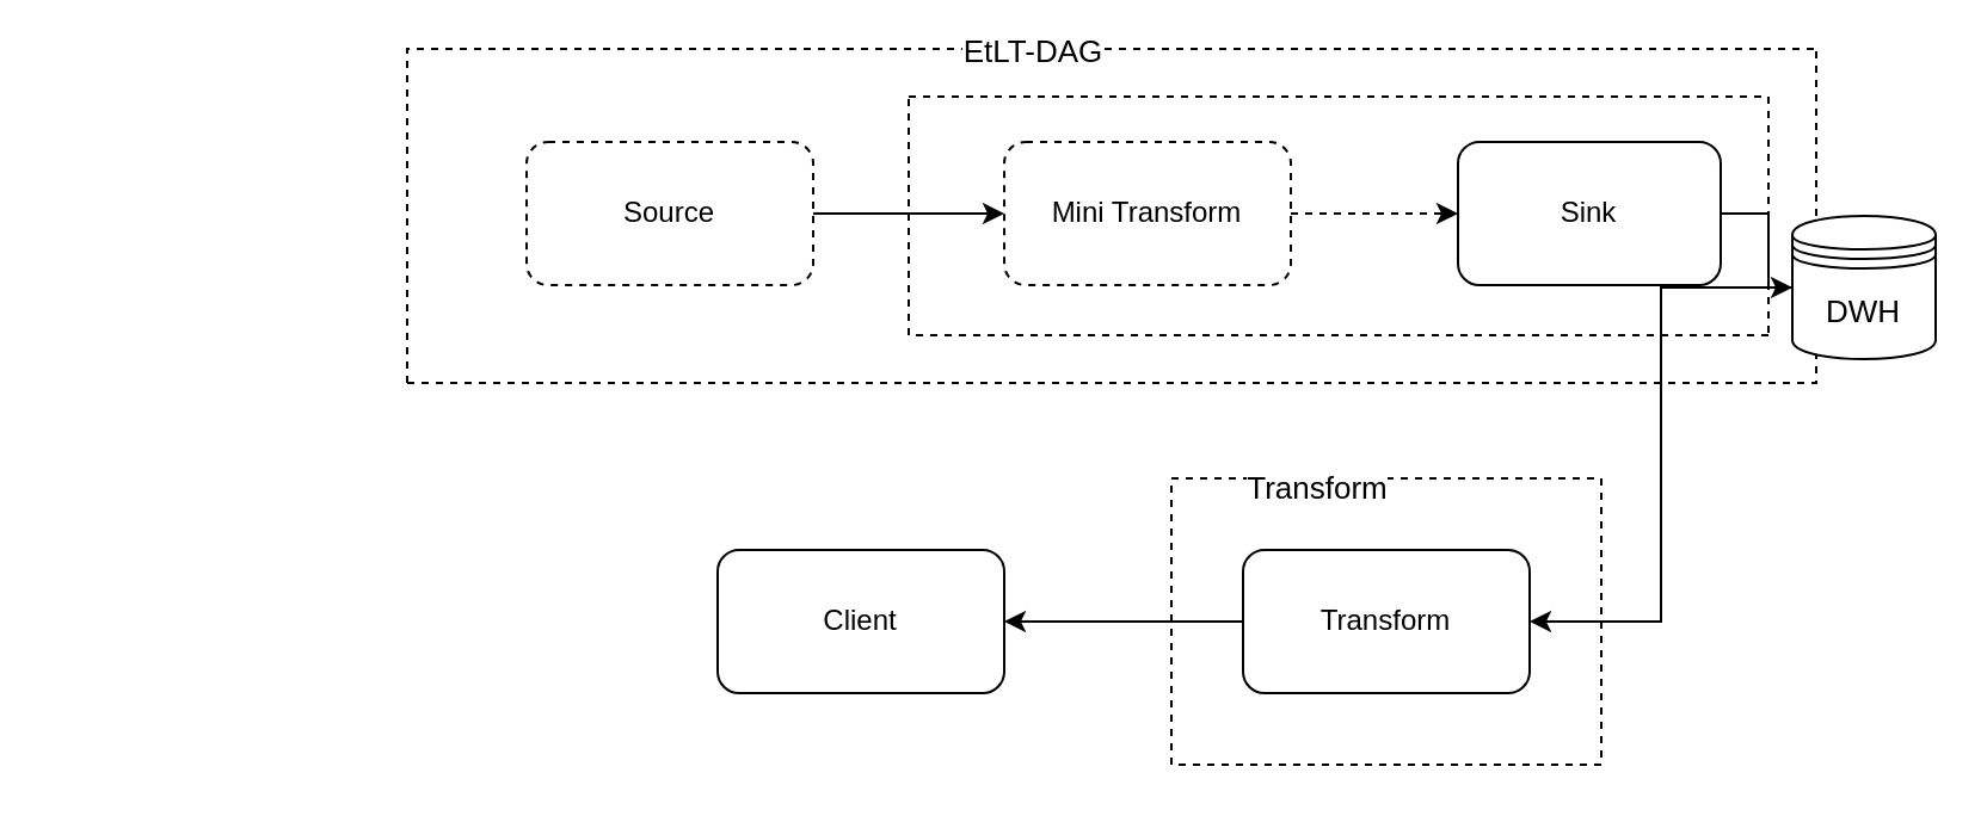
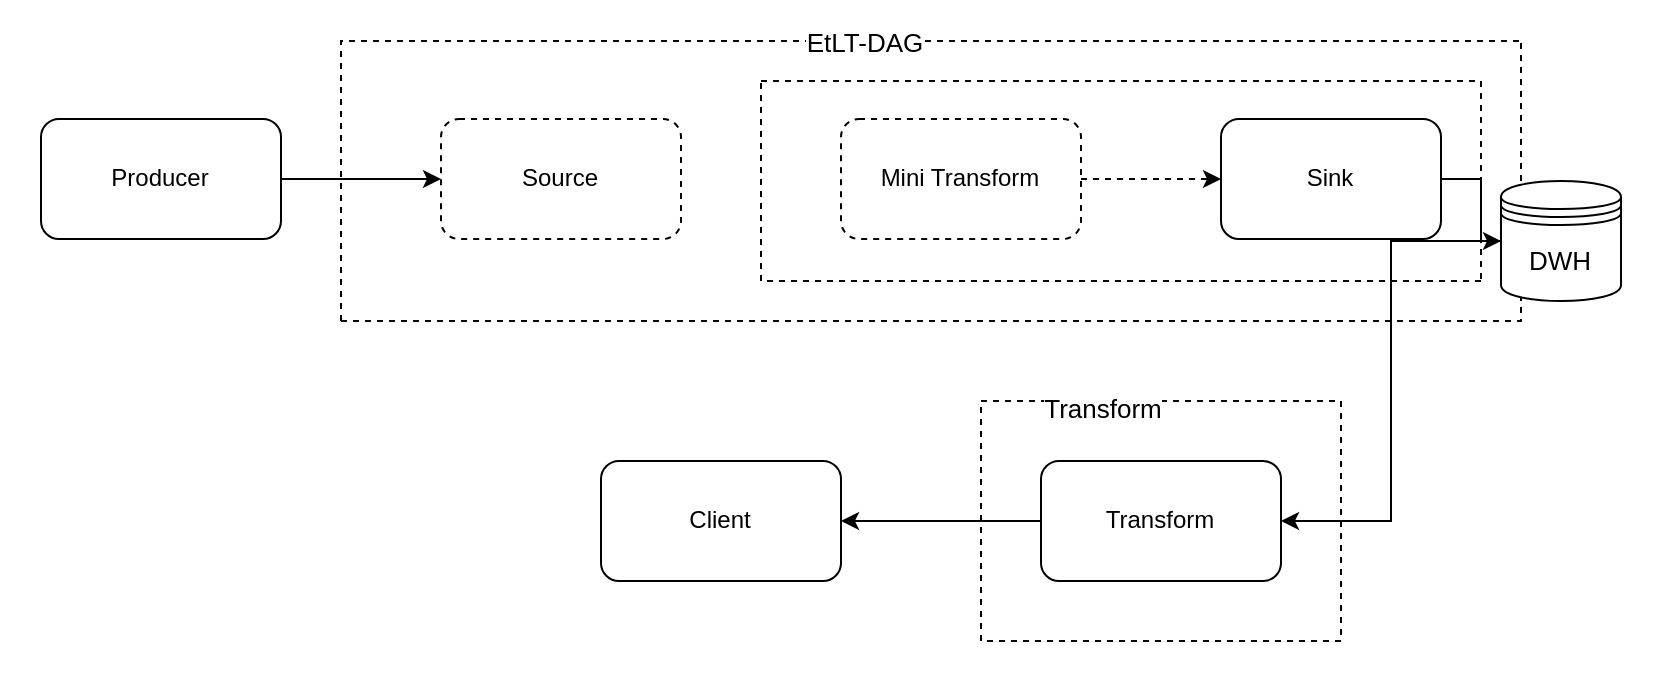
  <mxCell id="0" />
  <mxCell id="1" parent="0" />
- <mxCell id="4" style="edgeStyle=orthogonalEdgeStyle;rounded=0;orthogonalLoop=1;jettySize=auto;html=1;entryX=0;entryY=0.5;entryDx=0;entryDy=0;" parent="1" source="5" target="7" edge="1"><mxGeometry relative="1" as="geometry" /></mxCell>
+ <mxCell id="2" style="edgeStyle=orthogonalEdgeStyle;rounded=0;orthogonalLoop=1;jettySize=auto;html=1;entryX=0;entryY=0.5;entryDx=0;entryDy=0;" parent="1" source="3" target="5" edge="1"><mxGeometry relative="1" as="geometry" /></mxCell>
+ <mxCell id="3" value="Producer" style="rounded=1;whiteSpace=wrap;html=1;" parent="1" vertex="1"><mxGeometry x="20" y="59" width="120" height="60" as="geometry" /></mxCell>
  <mxCell id="5" value="Source" style="rounded=1;whiteSpace=wrap;html=1;dashed=1;" parent="1" vertex="1"><mxGeometry x="220" y="59" width="120" height="60" as="geometry" /></mxCell>
  <mxCell id="6" style="edgeStyle=orthogonalEdgeStyle;rounded=0;orthogonalLoop=1;jettySize=auto;html=1;entryX=0;entryY=0.5;entryDx=0;entryDy=0;dashed=1;" parent="1" source="7" target="9" edge="1"><mxGeometry relative="1" as="geometry" /></mxCell>
  <mxCell id="7" value="Mini Transform" style="rounded=1;whiteSpace=wrap;html=1;dashed=1;" parent="1" vertex="1"><mxGeometry x="420" y="59" width="120" height="60" as="geometry" /></mxCell>
  <mxCell id="8" style="edgeStyle=orthogonalEdgeStyle;rounded=0;orthogonalLoop=1;jettySize=auto;html=1;fontSize=13;" parent="1" source="9" target="16" edge="1"><mxGeometry relative="1" as="geometry" /></mxCell>
  <mxCell id="9" value="Sink" style="rounded=1;whiteSpace=wrap;html=1;" parent="1" vertex="1"><mxGeometry x="610" y="59" width="110" height="60" as="geometry" /></mxCell>
  <mxCell id="10" value="" style="endArrow=none;dashed=1;html=1;rounded=0;" parent="1" edge="1"><mxGeometry width="50" height="50" relative="1" as="geometry"><mxPoint x="170" y="160" as="sourcePoint" /><mxPoint x="760" y="20" as="targetPoint" /><Array as="points"><mxPoint x="170" y="20" /></Array></mxGeometry></mxCell>
  <mxCell id="11" value="&lt;font style=&quot;font-size: 13px;&quot;&gt;EtLT-DAG&lt;/font&gt;" style="edgeLabel;html=1;align=center;verticalAlign=middle;resizable=0;points=[];" parent="10" vertex="1" connectable="0"><mxGeometry x="0.099" relative="1" as="geometry"><mxPoint as="offset" /></mxGeometry></mxCell>
  <mxCell id="12" value="" style="endArrow=none;dashed=1;html=1;rounded=0;" parent="1" edge="1"><mxGeometry width="50" height="50" relative="1" as="geometry"><mxPoint x="170" y="160" as="sourcePoint" /><mxPoint x="760" y="20" as="targetPoint" /><Array as="points"><mxPoint x="760" y="160" /></Array></mxGeometry></mxCell>
  <mxCell id="13" value="" style="endArrow=none;dashed=1;html=1;rounded=0;fontSize=13;" parent="1" edge="1"><mxGeometry width="50" height="50" relative="1" as="geometry"><mxPoint x="740" y="140" as="sourcePoint" /><mxPoint x="380" y="40" as="targetPoint" /><Array as="points"><mxPoint x="380" y="140" /></Array></mxGeometry></mxCell>
  <mxCell id="14" value="" style="endArrow=none;dashed=1;html=1;rounded=0;fontSize=13;" parent="1" edge="1"><mxGeometry width="50" height="50" relative="1" as="geometry"><mxPoint x="380" y="40" as="sourcePoint" /><mxPoint x="740" y="140" as="targetPoint" /><Array as="points"><mxPoint x="740" y="40" /></Array></mxGeometry></mxCell>
  <mxCell id="15" style="edgeStyle=orthogonalEdgeStyle;rounded=0;orthogonalLoop=1;jettySize=auto;html=1;entryX=1;entryY=0.5;entryDx=0;entryDy=0;fontSize=13;" parent="1" source="16" target="18" edge="1"><mxGeometry relative="1" as="geometry" /></mxCell>
  <mxCell id="16" value="DWH" style="shape=datastore;whiteSpace=wrap;html=1;fontSize=13;" parent="1" vertex="1"><mxGeometry x="750" y="90" width="60" height="60" as="geometry" /></mxCell>
  <mxCell id="17" style="edgeStyle=orthogonalEdgeStyle;rounded=0;orthogonalLoop=1;jettySize=auto;html=1;entryX=1;entryY=0.5;entryDx=0;entryDy=0;fontSize=13;" parent="1" source="18" target="21" edge="1"><mxGeometry relative="1" as="geometry" /></mxCell>
  <mxCell id="18" value="Transform" style="rounded=1;whiteSpace=wrap;html=1;" parent="1" vertex="1"><mxGeometry x="520" y="230" width="120" height="60" as="geometry" /></mxCell>
  <mxCell id="19" value="" style="endArrow=none;dashed=1;html=1;rounded=0;fontSize=13;" parent="1" edge="1"><mxGeometry width="50" height="50" relative="1" as="geometry"><mxPoint x="490" y="320" as="sourcePoint" /><mxPoint x="490" y="320" as="targetPoint" /><Array as="points"><mxPoint x="490" y="200" /><mxPoint x="670" y="200" /><mxPoint x="670" y="320" /></Array></mxGeometry></mxCell>
  <mxCell id="20" value="Transform" style="edgeLabel;html=1;align=center;verticalAlign=middle;resizable=0;points=[];fontSize=13;" parent="19" vertex="1" connectable="0"><mxGeometry x="-0.4" y="-2" relative="1" as="geometry"><mxPoint y="1" as="offset" /></mxGeometry></mxCell>
  <mxCell id="21" value="Client" style="rounded=1;whiteSpace=wrap;html=1;" parent="1" vertex="1"><mxGeometry x="300" y="230" width="120" height="60" as="geometry" /></mxCell>
